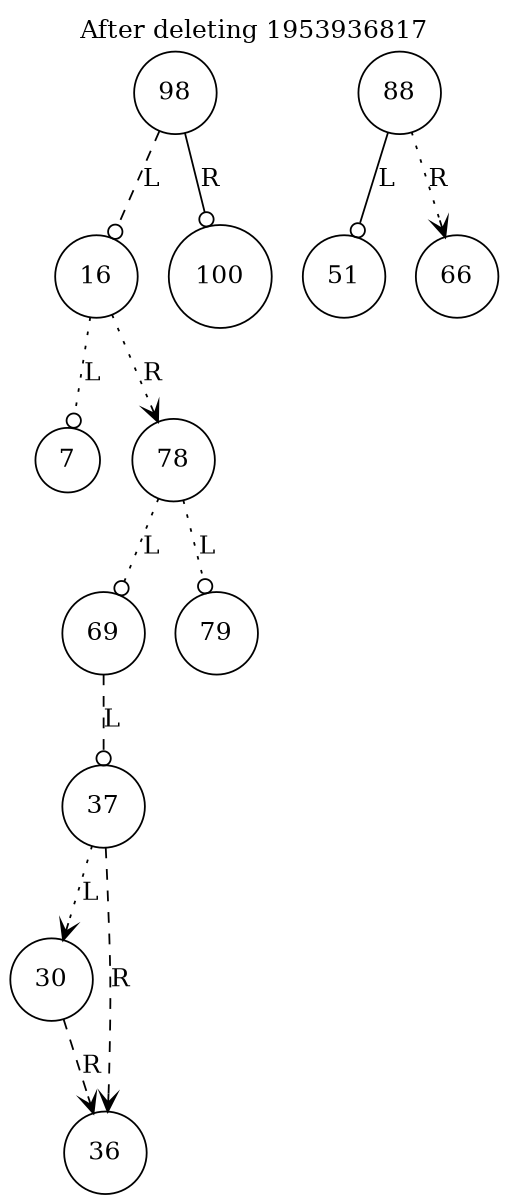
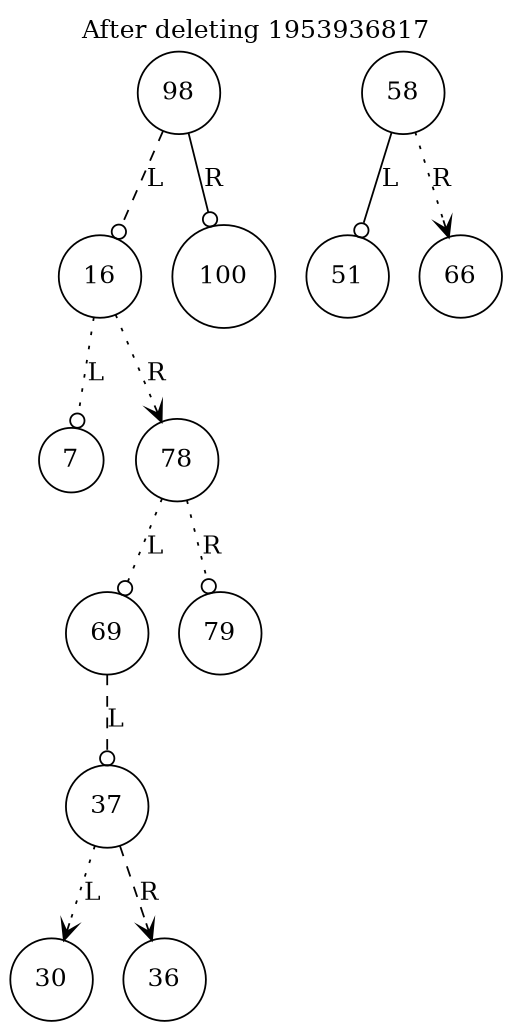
  digraph {
    label="After deleting 1953936817"
    labelloc=t
    node [shape=circle]
    edge [arrowhead=odot style=dotted]
    98
    16
    100
    7
    78
    69
    79
    37
    30
    36
-   58 [label=88]
+   58
    51
    66
    98 -> 16 [label=L style=dashed]
    98 -> 100 [label=R style=solid]
    16 -> 7 [label=L]
    16 -> 78 [arrowhead=vee label=R]
    78 -> 69 [label=L]
-   78 -> 79 [label=L]
+   78 -> 79 [label=R]
    69 -> 37 [label=L style=dashed]
    37 -> 30 [arrowhead=vee label=L]
    37 -> 36 [arrowhead=vee label=R style=dashed]
-   30 -> 36 [arrowhead=vee label=R style=dashed]
    58 -> 51 [label=L style=solid]
    58 -> 66 [arrowhead=vee label=R]
  }
